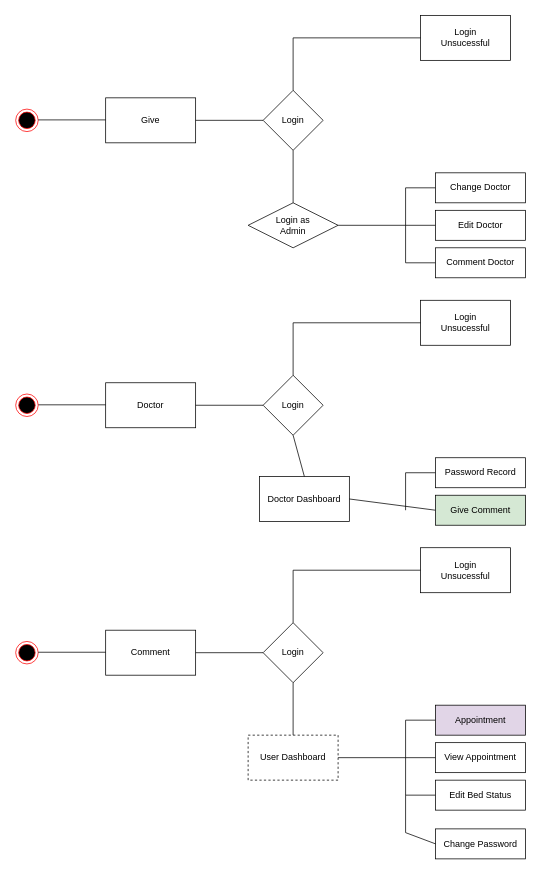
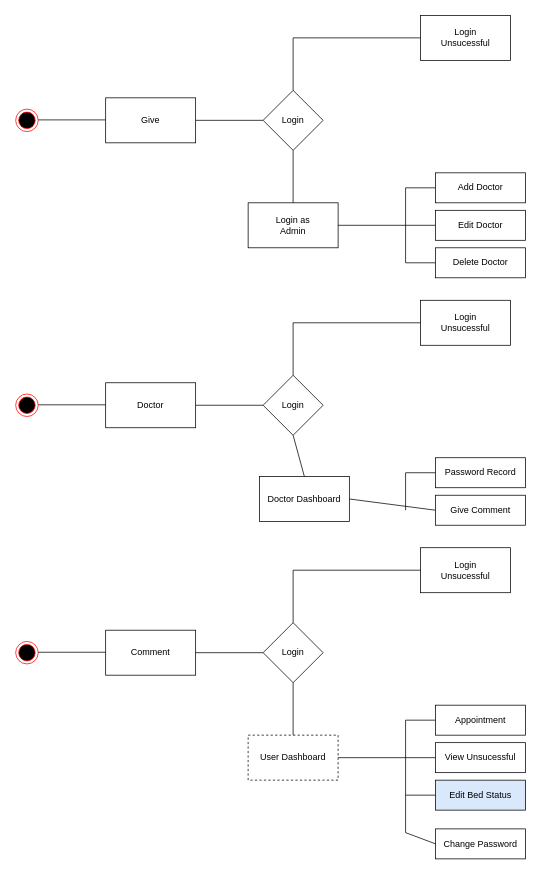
  <mxCell id="0" />
  <mxCell id="1" parent="0" />
  <mxCell id="2" value="Give" style="rounded=0;whiteSpace=wrap;html=1;" vertex="1" parent="1"><mxGeometry x="140" y="130" width="120" height="60" as="geometry" /></mxCell>
  <mxCell id="3" value="Login" style="rhombus;whiteSpace=wrap;html=1;" vertex="1" parent="1"><mxGeometry x="350" y="120" width="80" height="80" as="geometry" /></mxCell>
  <mxCell id="4" value="Login&lt;br&gt;Unsucessful" style="rounded=0;whiteSpace=wrap;html=1;" vertex="1" parent="1"><mxGeometry x="560" y="20" width="120" height="60" as="geometry" /></mxCell>
- <mxCell id="5" value="Login as&lt;br&gt;Admin" style="rhombus;whiteSpace=wrap;html=1;" vertex="1" parent="1"><mxGeometry x="330" y="270" width="120" height="60" as="geometry" /></mxCell>
+ <mxCell id="5" value="Login as&lt;br&gt;Admin" style="rounded=0;whiteSpace=wrap;html=1;" vertex="1" parent="1"><mxGeometry x="330" y="270" width="120" height="60" as="geometry" /></mxCell>
  <mxCell id="6" value="" style="endArrow=none;html=1;rounded=0;entryX=0;entryY=0.5;entryDx=0;entryDy=0;" edge="1" parent="1" target="3"><mxGeometry width="50" height="50" relative="1" as="geometry"><mxPoint x="260" y="160" as="sourcePoint" /><mxPoint x="310" y="110" as="targetPoint" /></mxGeometry></mxCell>
  <mxCell id="7" value="" style="endArrow=none;html=1;rounded=0;entryX=0;entryY=0.5;entryDx=0;entryDy=0;" edge="1" parent="1" target="4"><mxGeometry width="50" height="50" relative="1" as="geometry"><mxPoint x="390" y="120" as="sourcePoint" /><mxPoint x="440" y="70" as="targetPoint" /><Array as="points"><mxPoint x="390" y="50" /></Array></mxGeometry></mxCell>
  <mxCell id="8" value="" style="endArrow=none;html=1;rounded=0;exitX=0.5;exitY=0;exitDx=0;exitDy=0;" edge="1" parent="1" source="5"><mxGeometry width="50" height="50" relative="1" as="geometry"><mxPoint x="340" y="250" as="sourcePoint" /><mxPoint x="390" y="200" as="targetPoint" /></mxGeometry></mxCell>
  <mxCell id="9" value="" style="endArrow=none;html=1;rounded=0;exitX=1;exitY=0.5;exitDx=0;exitDy=0;" edge="1" parent="1" source="5"><mxGeometry width="50" height="50" relative="1" as="geometry"><mxPoint x="520" y="290" as="sourcePoint" /><mxPoint x="580" y="300" as="targetPoint" /></mxGeometry></mxCell>
  <mxCell id="10" value="" style="endArrow=none;html=1;rounded=0;" edge="1" parent="1"><mxGeometry width="50" height="50" relative="1" as="geometry"><mxPoint x="540" y="300" as="sourcePoint" /><mxPoint x="580" y="250" as="targetPoint" /><Array as="points"><mxPoint x="540" y="250" /></Array></mxGeometry></mxCell>
  <mxCell id="11" value="" style="endArrow=none;html=1;rounded=0;" edge="1" parent="1"><mxGeometry width="50" height="50" relative="1" as="geometry"><mxPoint x="580" y="350" as="sourcePoint" /><mxPoint x="540" y="300" as="targetPoint" /><Array as="points"><mxPoint x="540" y="350" /></Array></mxGeometry></mxCell>
- <mxCell id="12" value="Change Doctor" style="rounded=0;whiteSpace=wrap;html=1;" vertex="1" parent="1"><mxGeometry x="580" y="230" width="120" height="40" as="geometry" /></mxCell>
+ <mxCell id="12" value="Add Doctor" style="rounded=0;whiteSpace=wrap;html=1;" vertex="1" parent="1"><mxGeometry x="580" y="230" width="120" height="40" as="geometry" /></mxCell>
  <mxCell id="13" value="Edit Doctor" style="rounded=0;whiteSpace=wrap;html=1;" vertex="1" parent="1"><mxGeometry x="580" y="280" width="120" height="40" as="geometry" /></mxCell>
- <mxCell id="14" value="Comment Doctor" style="rounded=0;whiteSpace=wrap;html=1;" vertex="1" parent="1"><mxGeometry x="580" y="330" width="120" height="40" as="geometry" /></mxCell>
+ <mxCell id="14" value="Delete Doctor" style="rounded=0;whiteSpace=wrap;html=1;" vertex="1" parent="1"><mxGeometry x="580" y="330" width="120" height="40" as="geometry" /></mxCell>
  <mxCell id="15" value="" style="ellipse;html=1;shape=endState;fillColor=#000000;strokeColor=#ff0000;" vertex="1" parent="1"><mxGeometry x="20" y="145" width="30" height="30" as="geometry" /></mxCell>
  <mxCell id="16" value="" style="endArrow=none;html=1;rounded=0;entryX=0;entryY=0.5;entryDx=0;entryDy=0;" edge="1" parent="1"><mxGeometry width="50" height="50" relative="1" as="geometry"><mxPoint x="50" y="159.41" as="sourcePoint" /><mxPoint x="140" y="159.41" as="targetPoint" /></mxGeometry></mxCell>
  <mxCell id="17" value="Doctor" style="rounded=0;whiteSpace=wrap;html=1;" vertex="1" parent="1"><mxGeometry x="140" y="510" width="120" height="60" as="geometry" /></mxCell>
  <mxCell id="18" value="Login" style="rhombus;whiteSpace=wrap;html=1;" vertex="1" parent="1"><mxGeometry x="350" y="500" width="80" height="80" as="geometry" /></mxCell>
  <mxCell id="19" value="Login&lt;br&gt;Unsucessful" style="rounded=0;whiteSpace=wrap;html=1;" vertex="1" parent="1"><mxGeometry x="560" y="400" width="120" height="60" as="geometry" /></mxCell>
  <mxCell id="20" value="Doctor Dashboard" style="rounded=0;whiteSpace=wrap;html=1;" vertex="1" parent="1"><mxGeometry x="345" y="635" width="120" height="60" as="geometry" /></mxCell>
  <mxCell id="21" value="" style="endArrow=none;html=1;rounded=0;entryX=0;entryY=0.5;entryDx=0;entryDy=0;" edge="1" parent="1" target="18"><mxGeometry width="50" height="50" relative="1" as="geometry"><mxPoint x="260" y="540" as="sourcePoint" /><mxPoint x="310" y="490" as="targetPoint" /></mxGeometry></mxCell>
  <mxCell id="22" value="" style="endArrow=none;html=1;rounded=0;entryX=0;entryY=0.5;entryDx=0;entryDy=0;" edge="1" parent="1" target="19"><mxGeometry width="50" height="50" relative="1" as="geometry"><mxPoint x="390" y="500" as="sourcePoint" /><mxPoint x="440" y="450" as="targetPoint" /><Array as="points"><mxPoint x="390" y="430" /></Array></mxGeometry></mxCell>
  <mxCell id="23" value="" style="endArrow=none;html=1;rounded=0;exitX=0.5;exitY=0;exitDx=0;exitDy=0;" edge="1" parent="1" source="20"><mxGeometry width="50" height="50" relative="1" as="geometry"><mxPoint x="340" y="630" as="sourcePoint" /><mxPoint x="390" y="580" as="targetPoint" /></mxGeometry></mxCell>
  <mxCell id="24" value="" style="endArrow=none;html=1;rounded=0;exitX=1;exitY=0.5;exitDx=0;exitDy=0;" edge="1" parent="1" source="20"><mxGeometry width="50" height="50" relative="1" as="geometry"><mxPoint x="520" y="670" as="sourcePoint" /><mxPoint x="580" y="680" as="targetPoint" /></mxGeometry></mxCell>
  <mxCell id="25" value="" style="endArrow=none;html=1;rounded=0;" edge="1" parent="1"><mxGeometry width="50" height="50" relative="1" as="geometry"><mxPoint x="540" y="680" as="sourcePoint" /><mxPoint x="580" y="630" as="targetPoint" /><Array as="points"><mxPoint x="540" y="630" /></Array></mxGeometry></mxCell>
  <mxCell id="26" value="Password Record" style="rounded=0;whiteSpace=wrap;html=1;" vertex="1" parent="1"><mxGeometry x="580" y="610" width="120" height="40" as="geometry" /></mxCell>
- <mxCell id="27" value="Give Comment" style="rounded=0;whiteSpace=wrap;html=1;fillColor=#d5e8d4;" vertex="1" parent="1"><mxGeometry x="580" y="660" width="120" height="40" as="geometry" /></mxCell>
+ <mxCell id="27" value="Give Comment" style="rounded=0;whiteSpace=wrap;html=1;" vertex="1" parent="1"><mxGeometry x="580" y="660" width="120" height="40" as="geometry" /></mxCell>
  <mxCell id="28" value="" style="endArrow=none;html=1;rounded=0;entryX=0;entryY=0.5;entryDx=0;entryDy=0;" edge="1" parent="1"><mxGeometry width="50" height="50" relative="1" as="geometry"><mxPoint x="50" y="539.41" as="sourcePoint" /><mxPoint x="140" y="539.41" as="targetPoint" /></mxGeometry></mxCell>
  <mxCell id="29" value="" style="ellipse;html=1;shape=endState;fillColor=#000000;strokeColor=#ff0000;" vertex="1" parent="1"><mxGeometry x="20" y="525" width="30" height="30" as="geometry" /></mxCell>
  <mxCell id="30" value="Comment" style="rounded=0;whiteSpace=wrap;html=1;" vertex="1" parent="1"><mxGeometry x="140" y="840" width="120" height="60" as="geometry" /></mxCell>
  <mxCell id="31" value="Login" style="rhombus;whiteSpace=wrap;html=1;" vertex="1" parent="1"><mxGeometry x="350" y="830" width="80" height="80" as="geometry" /></mxCell>
  <mxCell id="32" value="Login&lt;br&gt;Unsucessful" style="rounded=0;whiteSpace=wrap;html=1;" vertex="1" parent="1"><mxGeometry x="560" y="730" width="120" height="60" as="geometry" /></mxCell>
  <mxCell id="33" value="User Dashboard" style="rounded=0;whiteSpace=wrap;html=1;dashed=1;" vertex="1" parent="1"><mxGeometry x="330" y="980" width="120" height="60" as="geometry" /></mxCell>
  <mxCell id="34" value="" style="endArrow=none;html=1;rounded=0;entryX=0;entryY=0.5;entryDx=0;entryDy=0;" edge="1" parent="1" target="31"><mxGeometry width="50" height="50" relative="1" as="geometry"><mxPoint x="260" y="870" as="sourcePoint" /><mxPoint x="310" y="820" as="targetPoint" /></mxGeometry></mxCell>
  <mxCell id="35" value="" style="endArrow=none;html=1;rounded=0;entryX=0;entryY=0.5;entryDx=0;entryDy=0;" edge="1" parent="1" target="32"><mxGeometry width="50" height="50" relative="1" as="geometry"><mxPoint x="390" y="830" as="sourcePoint" /><mxPoint x="440" y="780" as="targetPoint" /><Array as="points"><mxPoint x="390" y="760" /></Array></mxGeometry></mxCell>
  <mxCell id="36" value="" style="endArrow=none;html=1;rounded=0;exitX=0.5;exitY=0;exitDx=0;exitDy=0;" edge="1" parent="1" source="33"><mxGeometry width="50" height="50" relative="1" as="geometry"><mxPoint x="340" y="960" as="sourcePoint" /><mxPoint x="390" y="910" as="targetPoint" /></mxGeometry></mxCell>
  <mxCell id="37" value="" style="endArrow=none;html=1;rounded=0;exitX=1;exitY=0.5;exitDx=0;exitDy=0;" edge="1" parent="1" source="33"><mxGeometry width="50" height="50" relative="1" as="geometry"><mxPoint x="520" y="1000" as="sourcePoint" /><mxPoint x="580" y="1010" as="targetPoint" /></mxGeometry></mxCell>
  <mxCell id="38" value="" style="endArrow=none;html=1;rounded=0;" edge="1" parent="1"><mxGeometry width="50" height="50" relative="1" as="geometry"><mxPoint x="540" y="1010" as="sourcePoint" /><mxPoint x="580" y="960" as="targetPoint" /><Array as="points"><mxPoint x="540" y="960" /></Array></mxGeometry></mxCell>
  <mxCell id="39" value="" style="endArrow=none;html=1;rounded=0;" edge="1" parent="1"><mxGeometry width="50" height="50" relative="1" as="geometry"><mxPoint x="580" y="1060" as="sourcePoint" /><mxPoint x="540" y="1010" as="targetPoint" /><Array as="points"><mxPoint x="540" y="1060" /></Array></mxGeometry></mxCell>
- <mxCell id="40" value="Appointment" style="rounded=0;whiteSpace=wrap;html=1;fillColor=#e1d5e7;" vertex="1" parent="1"><mxGeometry x="580" y="940" width="120" height="40" as="geometry" /></mxCell>
- <mxCell id="41" value="View Appointment" style="rounded=0;whiteSpace=wrap;html=1;" vertex="1" parent="1"><mxGeometry x="580" y="990" width="120" height="40" as="geometry" /></mxCell>
- <mxCell id="42" value="Edit Bed Status" style="rounded=0;whiteSpace=wrap;html=1;" vertex="1" parent="1"><mxGeometry x="580" y="1040" width="120" height="40" as="geometry" /></mxCell>
+ <mxCell id="40" value="Appointment" style="rounded=0;whiteSpace=wrap;html=1;" vertex="1" parent="1"><mxGeometry x="580" y="940" width="120" height="40" as="geometry" /></mxCell>
+ <mxCell id="41" value="View Unsucessful" style="rounded=0;whiteSpace=wrap;html=1;" vertex="1" parent="1"><mxGeometry x="580" y="990" width="120" height="40" as="geometry" /></mxCell>
+ <mxCell id="42" value="Edit Bed Status" style="rounded=0;whiteSpace=wrap;html=1;fillColor=#dae8fc;" vertex="1" parent="1"><mxGeometry x="580" y="1040" width="120" height="40" as="geometry" /></mxCell>
  <mxCell id="43" value="" style="ellipse;html=1;shape=endState;fillColor=#000000;strokeColor=#ff0000;" vertex="1" parent="1"><mxGeometry x="20" y="855" width="30" height="30" as="geometry" /></mxCell>
  <mxCell id="44" value="" style="endArrow=none;html=1;rounded=0;entryX=0;entryY=0.5;entryDx=0;entryDy=0;" edge="1" parent="1"><mxGeometry width="50" height="50" relative="1" as="geometry"><mxPoint x="50" y="869.41" as="sourcePoint" /><mxPoint x="140" y="869.41" as="targetPoint" /></mxGeometry></mxCell>
  <mxCell id="45" value="Change Password" style="rounded=0;whiteSpace=wrap;html=1;" vertex="1" parent="1"><mxGeometry x="580" y="1105" width="120" height="40" as="geometry" /></mxCell>
  <mxCell id="46" value="" style="endArrow=none;html=1;rounded=0;exitX=0;exitY=0.5;exitDx=0;exitDy=0;" edge="1" parent="1" source="45"><mxGeometry width="50" height="50" relative="1" as="geometry"><mxPoint x="490" y="1110" as="sourcePoint" /><mxPoint x="540" y="1060" as="targetPoint" /><Array as="points"><mxPoint x="540" y="1110" /></Array></mxGeometry></mxCell>
